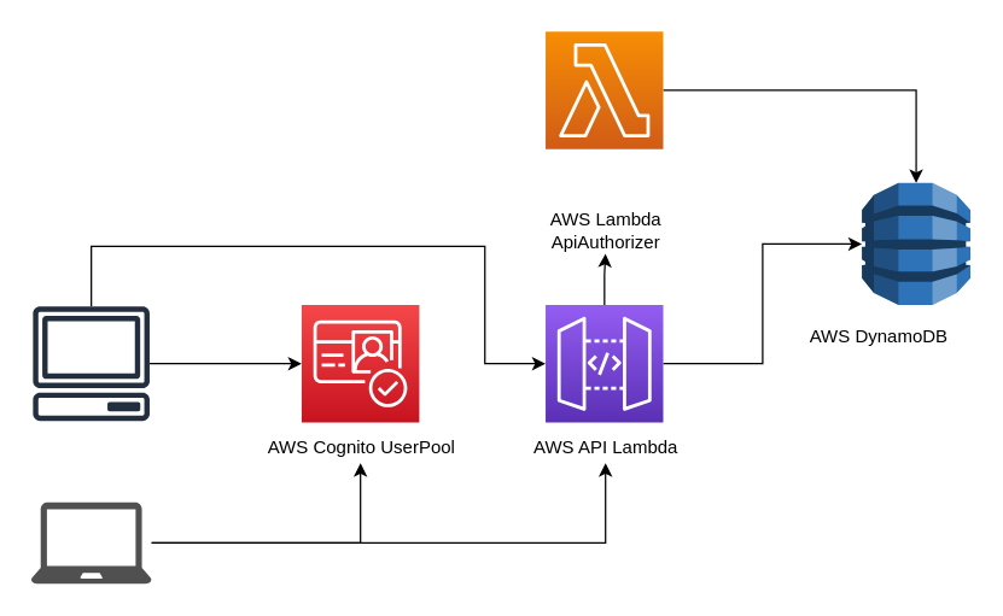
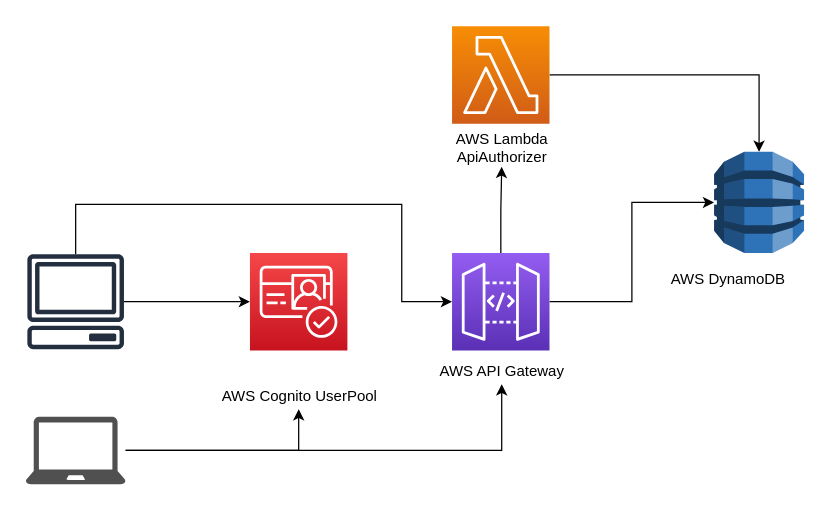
  <mxCell id="0" />
  <mxCell id="1" parent="0" />
  <mxCell id="2" style="edgeStyle=orthogonalEdgeStyle;rounded=0;orthogonalLoop=1;jettySize=auto;html=1;" edge="1" parent="1" source="4" target="13"><mxGeometry relative="1" as="geometry" /></mxCell>
  <mxCell id="3" style="edgeStyle=orthogonalEdgeStyle;rounded=0;orthogonalLoop=1;jettySize=auto;html=1;" edge="1" parent="1" source="4" target="16"><mxGeometry relative="1" as="geometry"><Array as="points"><mxPoint x="60" y="163" /><mxPoint x="321" y="163" /><mxPoint x="321" y="241" /></Array></mxGeometry></mxCell>
  <mxCell id="4" value="" style="outlineConnect=0;fontColor=#232F3E;gradientColor=none;fillColor=#232F3E;strokeColor=none;dashed=0;verticalLabelPosition=bottom;verticalAlign=top;align=center;html=1;fontSize=12;fontStyle=0;aspect=fixed;pointerEvents=1;shape=mxgraph.aws4.client;" vertex="1" parent="1"><mxGeometry x="21" y="203" width="78" height="76" as="geometry" /></mxCell>
  <mxCell id="5" style="edgeStyle=orthogonalEdgeStyle;rounded=0;orthogonalLoop=1;jettySize=auto;html=1;" edge="1" parent="1" source="7" target="8"><mxGeometry relative="1" as="geometry" /></mxCell>
  <mxCell id="6" style="edgeStyle=orthogonalEdgeStyle;rounded=0;orthogonalLoop=1;jettySize=auto;html=1;" edge="1" parent="1" source="7" target="9"><mxGeometry relative="1" as="geometry" /></mxCell>
  <mxCell id="7" value="" style="pointerEvents=1;shadow=0;dashed=0;html=1;strokeColor=none;fillColor=#505050;labelPosition=center;verticalLabelPosition=bottom;verticalAlign=top;outlineConnect=0;align=center;shape=mxgraph.office.devices.laptop;" vertex="1" parent="1"><mxGeometry x="20" y="333" width="80" height="54" as="geometry" /></mxCell>
- <mxCell id="8" value="AWS Cognito UserPool" style="text;html=1;align=center;verticalAlign=middle;resizable=0;points=[];autosize=1;strokeColor=none;" vertex="1" parent="1"><mxGeometry x="168.5" y="287" width="140" height="20" as="geometry" /></mxCell>
- <mxCell id="9" value="AWS API Lambda" style="text;html=1;align=center;verticalAlign=middle;resizable=0;points=[];autosize=1;strokeColor=none;" vertex="1" parent="1"><mxGeometry x="341" y="287" width="120" height="20" as="geometry" /></mxCell>
- <mxCell id="10" value="AWS Lambda&lt;br&gt;ApiAuthorizer" style="text;html=1;align=center;verticalAlign=middle;resizable=0;points=[];autosize=1;strokeColor=none;" vertex="1" parent="1"><mxGeometry x="356" y="138" width="90" height="30" as="geometry" /></mxCell>
+ <mxCell id="8" value="AWS Cognito UserPool" style="text;html=1;align=center;verticalAlign=middle;resizable=0;points=[];autosize=1;strokeColor=none;" vertex="1" parent="1"><mxGeometry x="168.5" y="307" width="140" height="20" as="geometry" /></mxCell>
+ <mxCell id="9" value="AWS API Gateway" style="text;html=1;align=center;verticalAlign=middle;resizable=0;points=[];autosize=1;strokeColor=none;" vertex="1" parent="1"><mxGeometry x="341" y="287" width="120" height="20" as="geometry" /></mxCell>
+ <mxCell id="10" value="AWS Lambda&lt;br&gt;ApiAuthorizer" style="text;html=1;align=center;verticalAlign=middle;resizable=0;points=[];autosize=1;strokeColor=none;" vertex="1" parent="1"><mxGeometry x="356" y="103" width="90" height="30" as="geometry" /></mxCell>
  <mxCell id="11" style="edgeStyle=orthogonalEdgeStyle;rounded=0;orthogonalLoop=1;jettySize=auto;html=1;" edge="1" parent="1" source="12" target="17"><mxGeometry relative="1" as="geometry" /></mxCell>
  <mxCell id="12" value="" style="points=[[0,0,0],[0.25,0,0],[0.5,0,0],[0.75,0,0],[1,0,0],[0,1,0],[0.25,1,0],[0.5,1,0],[0.75,1,0],[1,1,0],[0,0.25,0],[0,0.5,0],[0,0.75,0],[1,0.25,0],[1,0.5,0],[1,0.75,0]];outlineConnect=0;fontColor=#232F3E;gradientColor=#F78E04;gradientDirection=north;fillColor=#D05C17;strokeColor=#ffffff;dashed=0;verticalLabelPosition=bottom;verticalAlign=top;align=center;html=1;fontSize=12;fontStyle=0;aspect=fixed;shape=mxgraph.aws4.resourceIcon;resIcon=mxgraph.aws4.lambda;" vertex="1" parent="1"><mxGeometry x="361.25" y="20.5" width="78" height="78" as="geometry" /></mxCell>
  <mxCell id="13" value="" style="points=[[0,0,0],[0.25,0,0],[0.5,0,0],[0.75,0,0],[1,0,0],[0,1,0],[0.25,1,0],[0.5,1,0],[0.75,1,0],[1,1,0],[0,0.25,0],[0,0.5,0],[0,0.75,0],[1,0.25,0],[1,0.5,0],[1,0.75,0]];outlineConnect=0;fontColor=#232F3E;gradientColor=#F54749;gradientDirection=north;fillColor=#C7131F;strokeColor=#ffffff;dashed=0;verticalLabelPosition=bottom;verticalAlign=top;align=center;html=1;fontSize=12;fontStyle=0;aspect=fixed;shape=mxgraph.aws4.resourceIcon;resIcon=mxgraph.aws4.cognito;" vertex="1" parent="1"><mxGeometry x="199.5" y="202" width="78" height="78" as="geometry" /></mxCell>
  <mxCell id="14" style="edgeStyle=orthogonalEdgeStyle;rounded=0;orthogonalLoop=1;jettySize=auto;html=1;" edge="1" parent="1" source="16" target="10"><mxGeometry relative="1" as="geometry" /></mxCell>
  <mxCell id="15" style="edgeStyle=orthogonalEdgeStyle;rounded=0;orthogonalLoop=1;jettySize=auto;html=1;" edge="1" parent="1" source="16" target="17"><mxGeometry relative="1" as="geometry" /></mxCell>
  <mxCell id="16" value="" style="points=[[0,0,0],[0.25,0,0],[0.5,0,0],[0.75,0,0],[1,0,0],[0,1,0],[0.25,1,0],[0.5,1,0],[0.75,1,0],[1,1,0],[0,0.25,0],[0,0.5,0],[0,0.75,0],[1,0.25,0],[1,0.5,0],[1,0.75,0]];outlineConnect=0;fontColor=#232F3E;gradientColor=#945DF2;gradientDirection=north;fillColor=#5A30B5;strokeColor=#ffffff;dashed=0;verticalLabelPosition=bottom;verticalAlign=top;align=center;html=1;fontSize=12;fontStyle=0;aspect=fixed;shape=mxgraph.aws4.resourceIcon;resIcon=mxgraph.aws4.api_gateway;" vertex="1" parent="1"><mxGeometry x="361.25" y="202" width="78" height="78" as="geometry" /></mxCell>
  <mxCell id="17" value="" style="outlineConnect=0;dashed=0;verticalLabelPosition=bottom;verticalAlign=top;align=center;html=1;shape=mxgraph.aws3.dynamo_db;fillColor=#2E73B8;gradientColor=none;" vertex="1" parent="1"><mxGeometry x="571" y="121" width="72" height="81" as="geometry" /></mxCell>
  <mxCell id="18" value="AWS DynamoDB" style="text;html=1;align=center;verticalAlign=middle;resizable=0;points=[];autosize=1;strokeColor=none;" vertex="1" parent="1"><mxGeometry x="527" y="213" width="110" height="20" as="geometry" /></mxCell>
